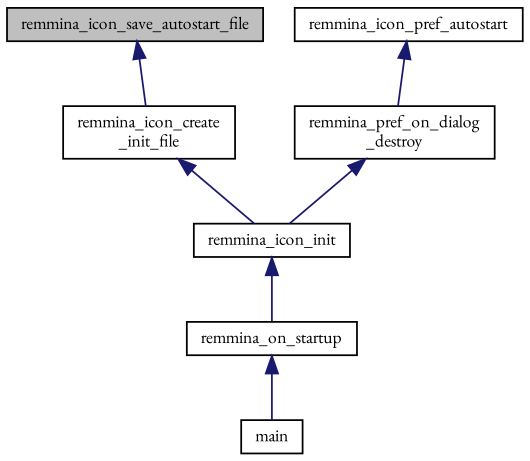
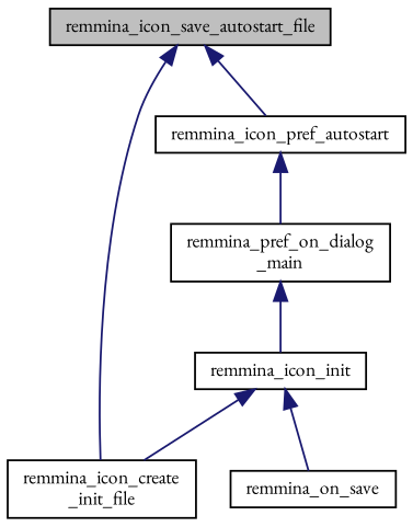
  digraph {
    fontname="EB Garamond"
    rankdir=TB
    node [color=black fillcolor=white fontname="EB Garamond" fontsize=10 shape=record style=filled]
    edge [color=midnightblue dir=back fontname="EB Garamond" fontsize=10 labelfontname=Helvetica labelfontsize=10 style=solid]
    n1 [fillcolor=grey75 fontcolor=black height=0.2 label=remmina_icon_save_autostart_file width=0.4]
    n2 [height=0.2 label="remmina_icon_create\l_init_file" width=0.4]
    n3 [height=0.2 label=remmina_icon_pref_autostart width=0.4]
    n4 [height=0.2 label=remmina_icon_init width=0.4]
-   n5 [height=0.2 label="remmina_pref_on_dialog\l_destroy" width=0.4]
-   n6 [height=0.2 label=remmina_on_startup width=0.4]
-   n7 [height=0.2 label=main width=0.4]
+   n5 [height=0.2 label="remmina_pref_on_dialog\l_main" width=0.4]
+   n6 [height=0.2 label=remmina_on_save width=0.4]
    n1 -> n2
-   n2 -> n4
+   n1 -> n3
+   n4 -> n2
    n3 -> n5
    n4 -> n6
    n5 -> n4
-   n6 -> n7
  }
